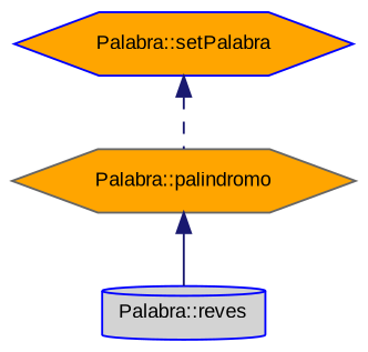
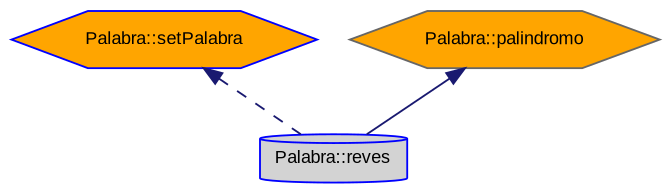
  digraph {
    fontname="Liberation Sans"
    rankdir=TB
    node [color=blue fillcolor=orange fontname="Liberation Sans" fontsize=10 shape=hexagon style=filled]
    edge [color=midnightblue dir=back fontname="Liberation Sans" fontsize=10 labelfontname=Helvetica labelfontsize=10]
    n1 [fontcolor=black height=0.2 label="Palabra::setPalabra" width=0.4]
    n2 [fillcolor=lightgrey height=0.2 label="Palabra::reves" shape=cylinder width=0.4]
    n3 [color=gray40 height=0.2 label="Palabra::palindromo" width=0.4]
-   n1 -> n3 [style=dashed]
+   n1 -> n2 [style=dashed]
    n3 -> n2 [style=solid]
  }
